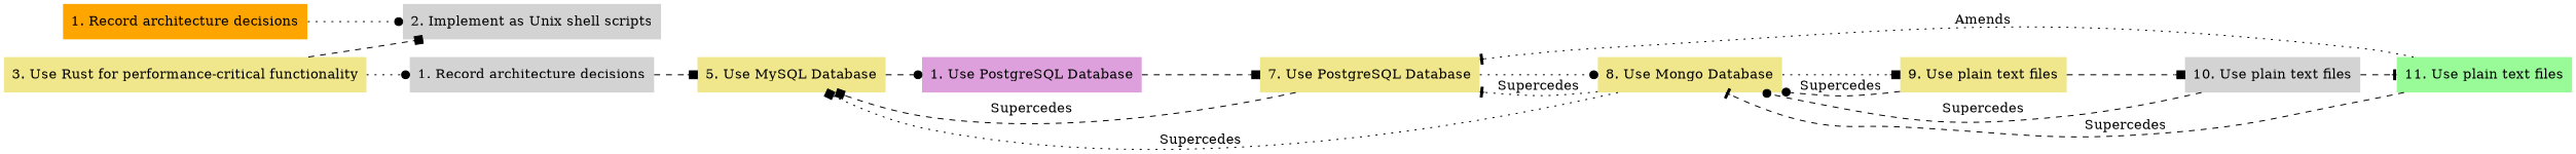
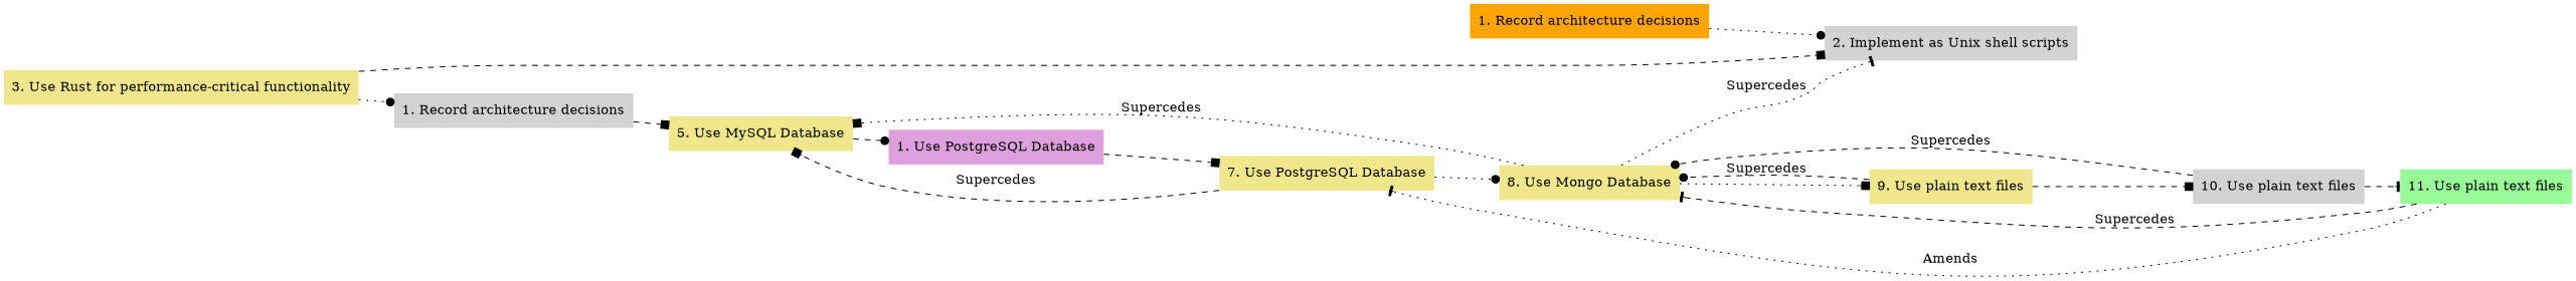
  digraph {
    rankdir=LR
    node [fillcolor=khaki shape=plaintext style=filled]
    edge [arrowhead=box style=dashed weight=1]
    n1 [fillcolor=orange label="1. Record architecture decisions"]
    n2 [fillcolor=lightgrey label="2. Implement as Unix shell scripts"]
    n3 [label="3. Use Rust for performance-critical functionality"]
    n4 [fillcolor=lightgrey label="1. Record architecture decisions"]
    n5 [label="5. Use MySQL Database"]
    n6 [fillcolor=plum label="1. Use PostgreSQL Database"]
    n7 [label="7. Use PostgreSQL Database"]
    n8 [label="8. Use Mongo Database"]
    n9 [label="9. Use plain text files"]
    n10 [fillcolor=lightgrey label="10. Use plain text files"]
    n11 [fillcolor=palegreen label="11. Use plain text files"]
    n1 -> n2 [arrowhead=dot style=dotted]
    n3 -> n2
    n3 -> n4 [arrowhead=dot style=dotted]
    n4 -> n5
    n5 -> n6 [arrowhead=dot]
    n6 -> n7
    n7 -> n5 [label=Supercedes weight=0]
    n7 -> n8 [arrowhead=dot style=dotted]
    n8 -> n5 [label=Supercedes style=dotted weight=0]
-   n8 -> n7 [arrowhead=tee label=Supercedes style=dotted weight=0]
+   n8 -> n2 [arrowhead=tee label=Supercedes style=dotted weight=0]
    n8 -> n9 [style=dotted]
    n9 -> n8 [arrowhead=dot label=Supercedes weight=0]
    n9 -> n10
    n10 -> n8 [arrowhead=dot label=Supercedes weight=0]
    n10 -> n11 [arrowhead=tee]
    n11 -> n7 [arrowhead=tee label=Amends style=dotted weight=0]
    n11 -> n8 [arrowhead=tee label=Supercedes weight=0]
  }
